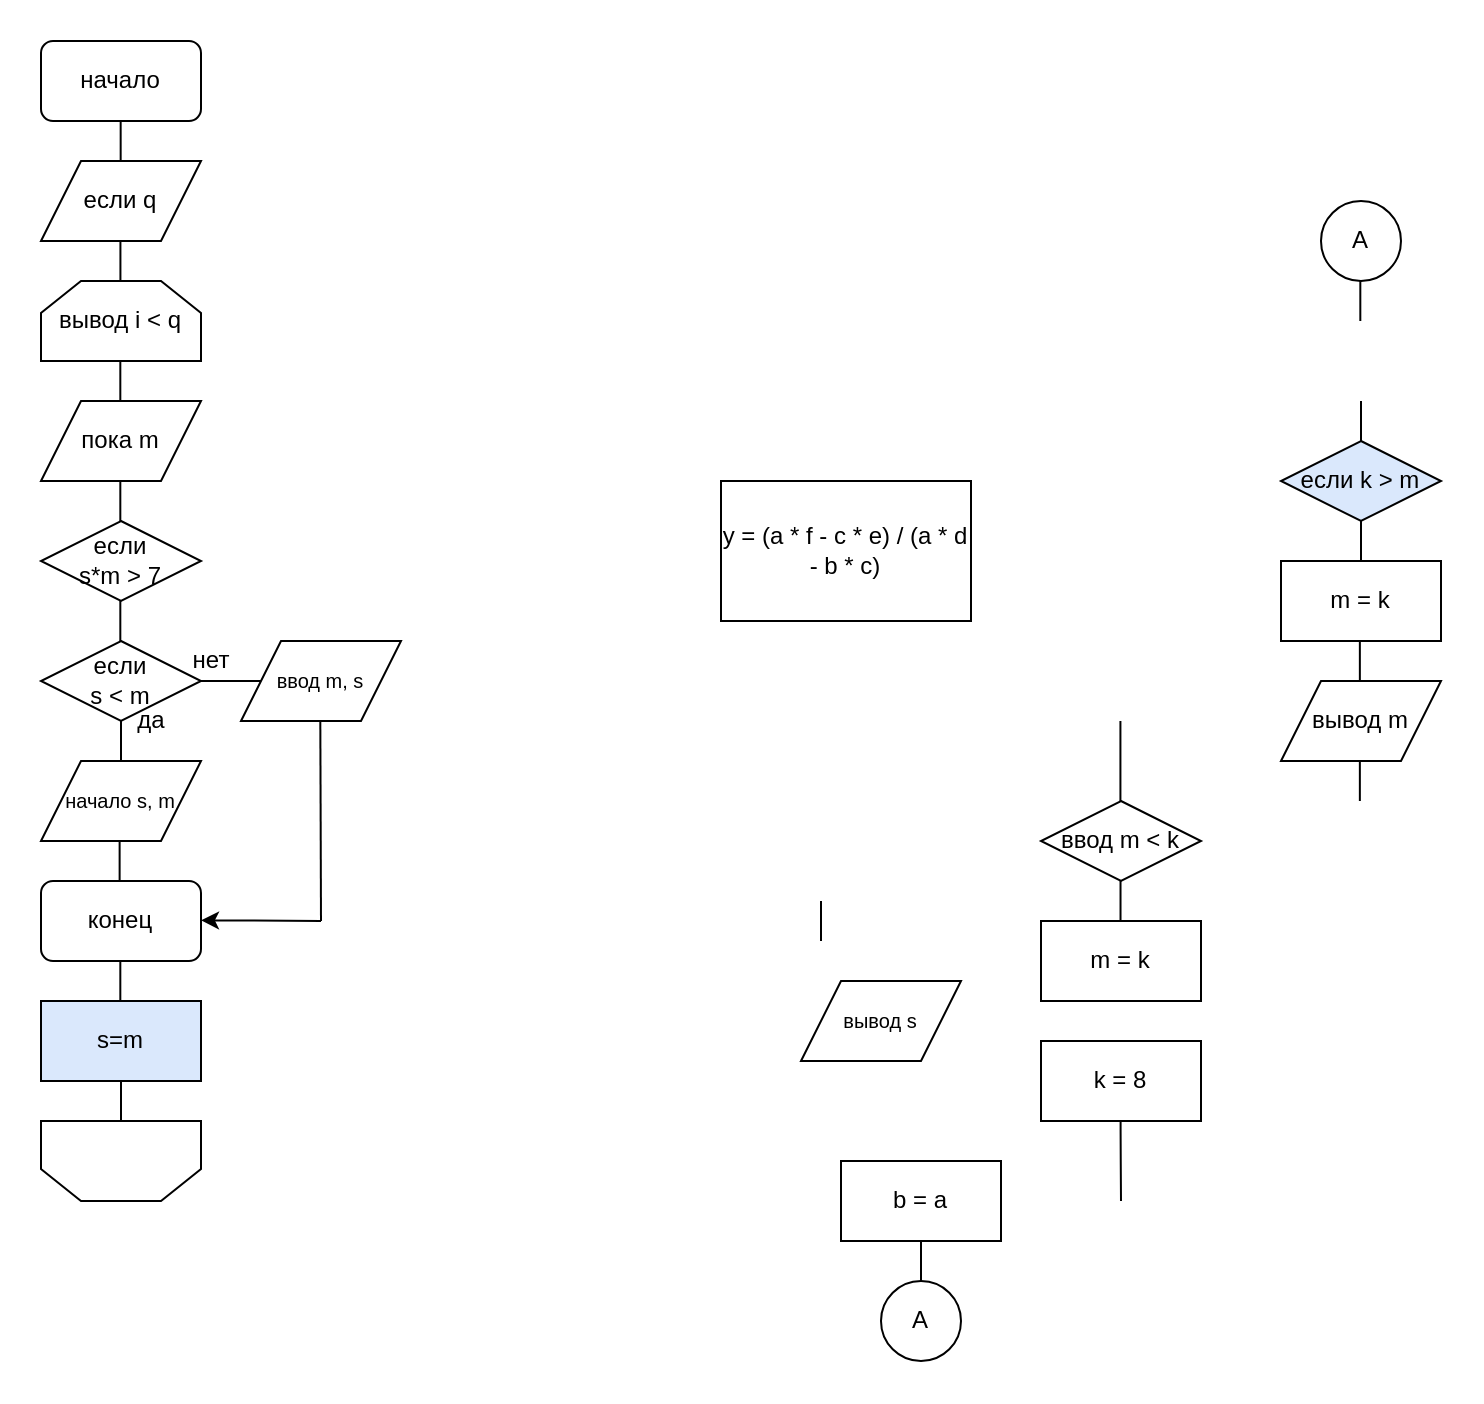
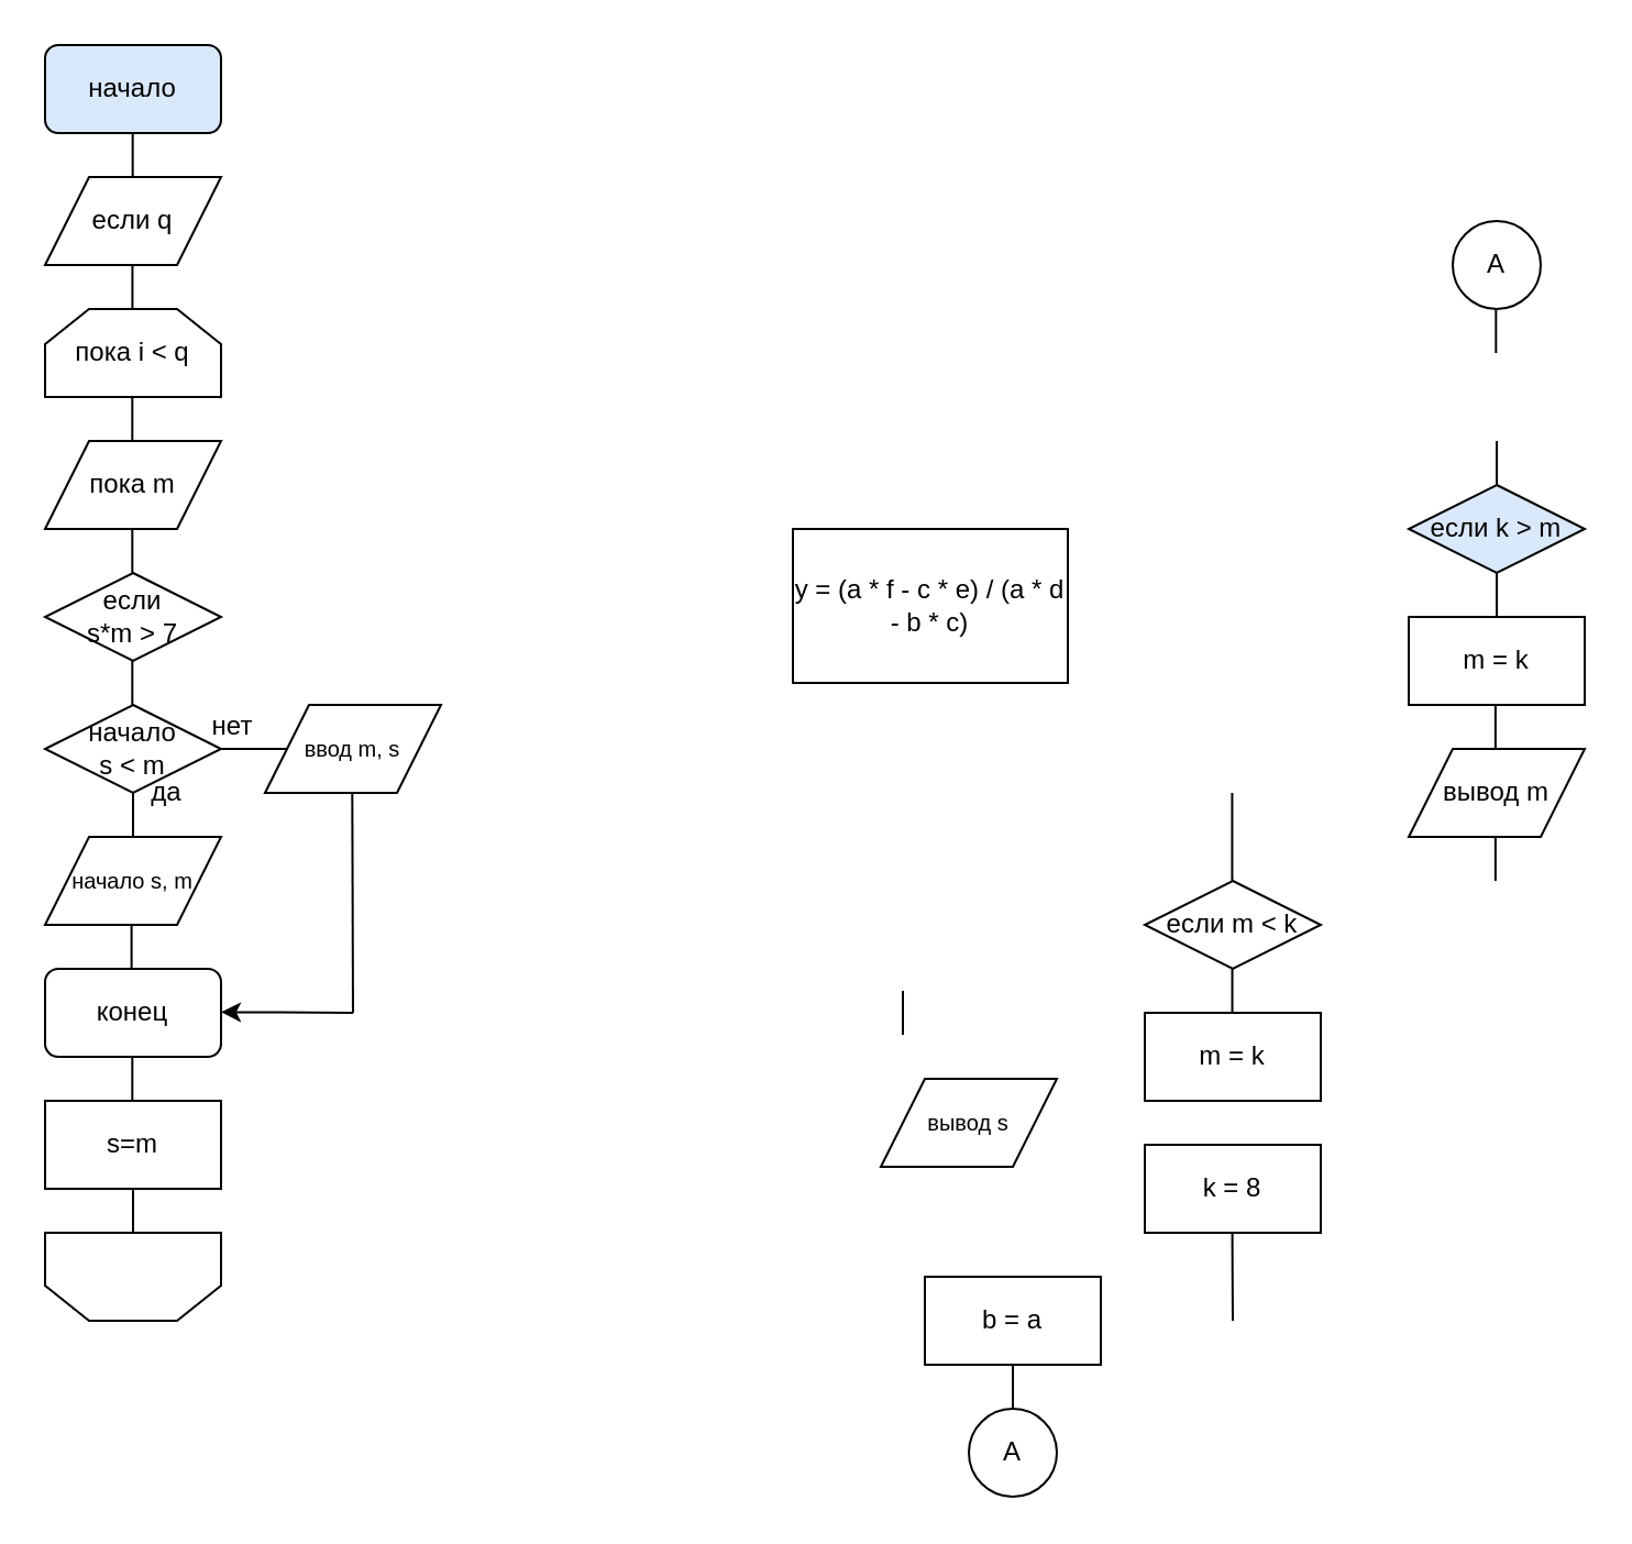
  <mxCell id="0" />
  <mxCell id="1" parent="0" />
- <mxCell id="2" value="начало" style="rounded=1;whiteSpace=wrap;html=1;" parent="1" vertex="1"><mxGeometry x="20" y="20" width="80" height="40" as="geometry" /></mxCell>
+ <mxCell id="2" value="начало" style="rounded=1;whiteSpace=wrap;html=1;fillColor=#dae8fc;" parent="1" vertex="1"><mxGeometry x="20" y="20" width="80" height="40" as="geometry" /></mxCell>
  <mxCell id="3" value="если q" style="shape=parallelogram;perimeter=parallelogramPerimeter;whiteSpace=wrap;html=1;fixedSize=1;" parent="1" vertex="1"><mxGeometry x="20" y="80" width="80" height="40" as="geometry" /></mxCell>
  <mxCell id="4" value="" style="endArrow=none;html=1;" parent="1" edge="1"><mxGeometry width="50" height="50" relative="1" as="geometry"><mxPoint x="59.83" y="80" as="sourcePoint" /><mxPoint x="59.83" y="60" as="targetPoint" /><Array as="points"><mxPoint x="59.83" y="70" /></Array></mxGeometry></mxCell>
  <mxCell id="5" value="" style="endArrow=none;html=1;" parent="1" edge="1"><mxGeometry width="50" height="50" relative="1" as="geometry"><mxPoint x="59.66" y="200" as="sourcePoint" /><mxPoint x="59.66" y="180" as="targetPoint" /><Array as="points"><mxPoint x="59.66" y="190" /></Array></mxGeometry></mxCell>
  <mxCell id="6" value="конец" style="rounded=1;whiteSpace=wrap;html=1;" parent="1" vertex="1"><mxGeometry x="20" y="440" width="80" height="40" as="geometry" /></mxCell>
  <mxCell id="7" value="" style="endArrow=none;html=1;" parent="1" edge="1"><mxGeometry width="50" height="50" relative="1" as="geometry"><mxPoint x="679.43" y="400" as="sourcePoint" /><mxPoint x="679.43" y="380" as="targetPoint" /></mxGeometry></mxCell>
- <mxCell id="8" value="вывод i &amp;lt; q" style="shape=loopLimit;whiteSpace=wrap;html=1;size=20;" parent="1" vertex="1"><mxGeometry x="20" y="140" width="80" height="40" as="geometry" /></mxCell>
+ <mxCell id="8" value="пока i &amp;lt; q" style="shape=loopLimit;whiteSpace=wrap;html=1;size=20;" parent="1" vertex="1"><mxGeometry x="20" y="140" width="80" height="40" as="geometry" /></mxCell>
  <mxCell id="9" value="" style="endArrow=none;html=1;" parent="1" edge="1"><mxGeometry width="50" height="50" relative="1" as="geometry"><mxPoint x="59.66" y="260" as="sourcePoint" /><mxPoint x="59.66" y="240" as="targetPoint" /><Array as="points"><mxPoint x="59.66" y="250" /></Array></mxGeometry></mxCell>
  <mxCell id="10" value="если &lt;br&gt;s*m &amp;gt; 7" style="rhombus;whiteSpace=wrap;html=1;" parent="1" vertex="1"><mxGeometry x="20" y="260" width="80" height="40" as="geometry" /></mxCell>
  <mxCell id="11" value="" style="endArrow=none;html=1;" parent="1" edge="1"><mxGeometry width="50" height="50" relative="1" as="geometry"><mxPoint x="60" y="560" as="sourcePoint" /><mxPoint x="60" y="540" as="targetPoint" /><Array as="points"><mxPoint x="60" y="550" /></Array></mxGeometry></mxCell>
  <mxCell id="12" value="" style="endArrow=none;html=1;" parent="1" edge="1"><mxGeometry width="50" height="50" relative="1" as="geometry"><mxPoint x="60" y="380" as="sourcePoint" /><mxPoint x="60" y="360" as="targetPoint" /><Array as="points"><mxPoint x="60" y="370" /></Array></mxGeometry></mxCell>
  <mxCell id="13" value="да" style="text;html=1;align=center;verticalAlign=middle;resizable=0;points=[];autosize=1;strokeColor=none;" parent="1" vertex="1"><mxGeometry x="60" y="350" width="30" height="20" as="geometry" /></mxCell>
  <mxCell id="14" value="нет" style="text;html=1;align=center;verticalAlign=middle;resizable=0;points=[];autosize=1;strokeColor=none;" parent="1" vertex="1"><mxGeometry x="90" y="320" width="30" height="20" as="geometry" /></mxCell>
  <mxCell id="15" value="" style="endArrow=none;html=1;entryX=0;entryY=0.5;entryDx=0;entryDy=0;" parent="1" edge="1" target="47"><mxGeometry width="50" height="50" relative="1" as="geometry"><mxPoint x="100" y="340" as="sourcePoint" /><mxPoint x="120" y="340" as="targetPoint" /></mxGeometry></mxCell>
- <mxCell id="16" value="s=m" style="rounded=0;whiteSpace=wrap;html=1;fillColor=#dae8fc;" parent="1" vertex="1"><mxGeometry x="20" y="500" width="80" height="40" as="geometry" /></mxCell>
- <mxCell id="17" value="ввод m &amp;lt; k" style="rhombus;whiteSpace=wrap;html=1;" parent="1" vertex="1"><mxGeometry x="520" y="400" width="80" height="40" as="geometry" /></mxCell>
+ <mxCell id="16" value="s=m" style="rounded=0;whiteSpace=wrap;html=1;" parent="1" vertex="1"><mxGeometry x="20" y="500" width="80" height="40" as="geometry" /></mxCell>
+ <mxCell id="17" value="если m &amp;lt; k" style="rhombus;whiteSpace=wrap;html=1;" parent="1" vertex="1"><mxGeometry x="520" y="400" width="80" height="40" as="geometry" /></mxCell>
  <mxCell id="18" value="" style="endArrow=none;html=1;" parent="1" edge="1"><mxGeometry width="50" height="50" relative="1" as="geometry"><mxPoint x="559.71" y="400" as="sourcePoint" /><mxPoint x="559.71" y="360" as="targetPoint" /></mxGeometry></mxCell>
  <mxCell id="19" value="m = k" style="rounded=0;whiteSpace=wrap;html=1;" parent="1" vertex="1"><mxGeometry x="520" y="460" width="80" height="40" as="geometry" /></mxCell>
  <mxCell id="20" value="" style="endArrow=none;html=1;" parent="1" edge="1"><mxGeometry width="50" height="50" relative="1" as="geometry"><mxPoint x="559.76" y="460" as="sourcePoint" /><mxPoint x="559.76" y="440" as="targetPoint" /><Array as="points"><mxPoint x="559.76" y="450" /></Array></mxGeometry></mxCell>
  <mxCell id="21" value="k = 8" style="rounded=0;whiteSpace=wrap;html=1;" parent="1" vertex="1"><mxGeometry x="520" y="520" width="80" height="40" as="geometry" /></mxCell>
  <mxCell id="22" value="" style="endArrow=none;html=1;" parent="1" edge="1"><mxGeometry width="50" height="50" relative="1" as="geometry"><mxPoint x="59.31" y="440" as="sourcePoint" /><mxPoint x="59.31" y="420" as="targetPoint" /><Array as="points"><mxPoint x="59.31" y="430" /></Array></mxGeometry></mxCell>
  <mxCell id="23" value="" style="endArrow=none;html=1;" parent="1" edge="1"><mxGeometry width="50" height="50" relative="1" as="geometry"><mxPoint x="160" y="460" as="sourcePoint" /><mxPoint x="159.66" y="360" as="targetPoint" /></mxGeometry></mxCell>
  <mxCell id="24" value="b = a" style="rounded=0;whiteSpace=wrap;html=1;" parent="1" vertex="1"><mxGeometry x="420" y="580" width="80" height="40" as="geometry" /></mxCell>
  <mxCell id="25" value="" style="endArrow=classic;html=1;" parent="1" edge="1"><mxGeometry width="50" height="50" relative="1" as="geometry"><mxPoint x="160" y="459.95" as="sourcePoint" /><mxPoint x="100" y="459.66" as="targetPoint" /></mxGeometry></mxCell>
  <mxCell id="26" value="" style="endArrow=none;html=1;" parent="1" edge="1"><mxGeometry width="50" height="50" relative="1" as="geometry"><mxPoint x="560" y="600" as="sourcePoint" /><mxPoint x="559.8" y="560" as="targetPoint" /><Array as="points"><mxPoint x="559.8" y="570" /></Array></mxGeometry></mxCell>
  <mxCell id="27" value="если k &amp;gt; m" style="rhombus;whiteSpace=wrap;html=1;fillColor=#dae8fc;" parent="1" vertex="1"><mxGeometry x="640" y="220" width="80" height="40" as="geometry" /></mxCell>
  <mxCell id="28" value="m = k" style="rounded=0;whiteSpace=wrap;html=1;" parent="1" vertex="1"><mxGeometry x="640" y="280" width="80" height="40" as="geometry" /></mxCell>
  <mxCell id="29" value="вывод m" style="shape=parallelogram;perimeter=parallelogramPerimeter;whiteSpace=wrap;html=1;fixedSize=1;" parent="1" vertex="1"><mxGeometry x="640" y="340" width="80" height="40" as="geometry" /></mxCell>
  <mxCell id="30" value="" style="shape=loopLimit;whiteSpace=wrap;html=1;size=20;rotation=-180;" parent="1" vertex="1"><mxGeometry x="20" y="560" width="80" height="40" as="geometry" /></mxCell>
  <mxCell id="31" value="" style="endArrow=none;html=1;" parent="1" edge="1"><mxGeometry width="50" height="50" relative="1" as="geometry"><mxPoint x="460" y="640" as="sourcePoint" /><mxPoint x="460" y="620" as="targetPoint" /><Array as="points"><mxPoint x="460" y="630" /></Array></mxGeometry></mxCell>
  <mxCell id="32" value="" style="endArrow=none;html=1;" parent="1" edge="1"><mxGeometry width="50" height="50" relative="1" as="geometry"><mxPoint x="680" y="220" as="sourcePoint" /><mxPoint x="680" y="200" as="targetPoint" /><Array as="points"><mxPoint x="680" y="210" /></Array></mxGeometry></mxCell>
  <mxCell id="33" value="" style="endArrow=none;html=1;" parent="1" edge="1"><mxGeometry width="50" height="50" relative="1" as="geometry"><mxPoint x="680" y="280" as="sourcePoint" /><mxPoint x="680" y="260" as="targetPoint" /><Array as="points"><mxPoint x="680" y="270" /></Array></mxGeometry></mxCell>
  <mxCell id="34" value="" style="endArrow=none;html=1;" parent="1" edge="1"><mxGeometry width="50" height="50" relative="1" as="geometry"><mxPoint x="679.43" y="340" as="sourcePoint" /><mxPoint x="679.43" y="320" as="targetPoint" /><Array as="points"><mxPoint x="679.43" y="330" /></Array></mxGeometry></mxCell>
  <mxCell id="35" value="A" style="ellipse;whiteSpace=wrap;html=1;aspect=fixed;" parent="1" vertex="1"><mxGeometry x="440" y="640" width="40" height="40" as="geometry" /></mxCell>
  <mxCell id="36" value="A" style="ellipse;whiteSpace=wrap;html=1;aspect=fixed;" parent="1" vertex="1"><mxGeometry x="660" y="100" width="40" height="40" as="geometry" /></mxCell>
  <mxCell id="37" value="" style="endArrow=none;html=1;" parent="1" edge="1"><mxGeometry width="50" height="50" relative="1" as="geometry"><mxPoint x="679.66" y="160" as="sourcePoint" /><mxPoint x="679.66" y="140" as="targetPoint" /><Array as="points"><mxPoint x="679.66" y="150" /></Array></mxGeometry></mxCell>
  <mxCell id="38" value="&lt;font size=&quot;1&quot;&gt;вывод s&lt;/font&gt;" style="shape=parallelogram;perimeter=parallelogramPerimeter;whiteSpace=wrap;html=1;fixedSize=1;" parent="1" vertex="1"><mxGeometry x="400" y="490" width="80" height="40" as="geometry" /></mxCell>
  <mxCell id="39" value="" style="endArrow=none;html=1;" parent="1" edge="1"><mxGeometry width="50" height="50" relative="1" as="geometry"><mxPoint x="59.71" y="140" as="sourcePoint" /><mxPoint x="59.71" y="120" as="targetPoint" /><Array as="points"><mxPoint x="59.71" y="130" /></Array></mxGeometry></mxCell>
  <mxCell id="40" value="" style="endArrow=none;html=1;" parent="1" edge="1"><mxGeometry width="50" height="50" relative="1" as="geometry"><mxPoint x="410" y="470" as="sourcePoint" /><mxPoint x="410" y="450" as="targetPoint" /><Array as="points"><mxPoint x="410" y="460" /></Array></mxGeometry></mxCell>
  <mxCell id="41" value="" style="endArrow=none;html=1;" parent="1" edge="1"><mxGeometry width="50" height="50" relative="1" as="geometry"><mxPoint x="59.66" y="320" as="sourcePoint" /><mxPoint x="59.66" y="300" as="targetPoint" /><Array as="points"><mxPoint x="59.66" y="310" /></Array></mxGeometry></mxCell>
  <mxCell id="42" value="y = (a * f - c * e) / (a * d - b * c)" style="rounded=0;whiteSpace=wrap;html=1;" parent="1" vertex="1"><mxGeometry x="360" y="240" width="125" height="70" as="geometry" /></mxCell>
  <mxCell id="43" value="" style="endArrow=none;html=1;" parent="1" edge="1"><mxGeometry width="50" height="50" relative="1" as="geometry"><mxPoint x="59.66" y="500" as="sourcePoint" /><mxPoint x="59.66" y="480" as="targetPoint" /><Array as="points"><mxPoint x="59.66" y="490" /></Array></mxGeometry></mxCell>
  <mxCell id="44" value="пока m" style="shape=parallelogram;perimeter=parallelogramPerimeter;whiteSpace=wrap;html=1;fixedSize=1;" vertex="1" parent="1"><mxGeometry x="20" y="200" width="80" height="40" as="geometry" /></mxCell>
- <mxCell id="45" value="если &lt;br&gt;s &amp;lt; m" style="rhombus;whiteSpace=wrap;html=1;" vertex="1" parent="1"><mxGeometry x="20" y="320" width="80" height="40" as="geometry" /></mxCell>
+ <mxCell id="45" value="начало &lt;br&gt;s &amp;lt; m" style="rhombus;whiteSpace=wrap;html=1;" vertex="1" parent="1"><mxGeometry x="20" y="320" width="80" height="40" as="geometry" /></mxCell>
  <mxCell id="46" value="&lt;font size=&quot;1&quot;&gt;начало s, m&lt;/font&gt;" style="shape=parallelogram;perimeter=parallelogramPerimeter;whiteSpace=wrap;html=1;fixedSize=1;" vertex="1" parent="1"><mxGeometry x="20" y="380" width="80" height="40" as="geometry" /></mxCell>
  <mxCell id="47" value="&lt;font size=&quot;1&quot;&gt;ввод m, s&lt;/font&gt;" style="shape=parallelogram;perimeter=parallelogramPerimeter;whiteSpace=wrap;html=1;fixedSize=1;" vertex="1" parent="1"><mxGeometry x="120" y="320" width="80" height="40" as="geometry" /></mxCell>
